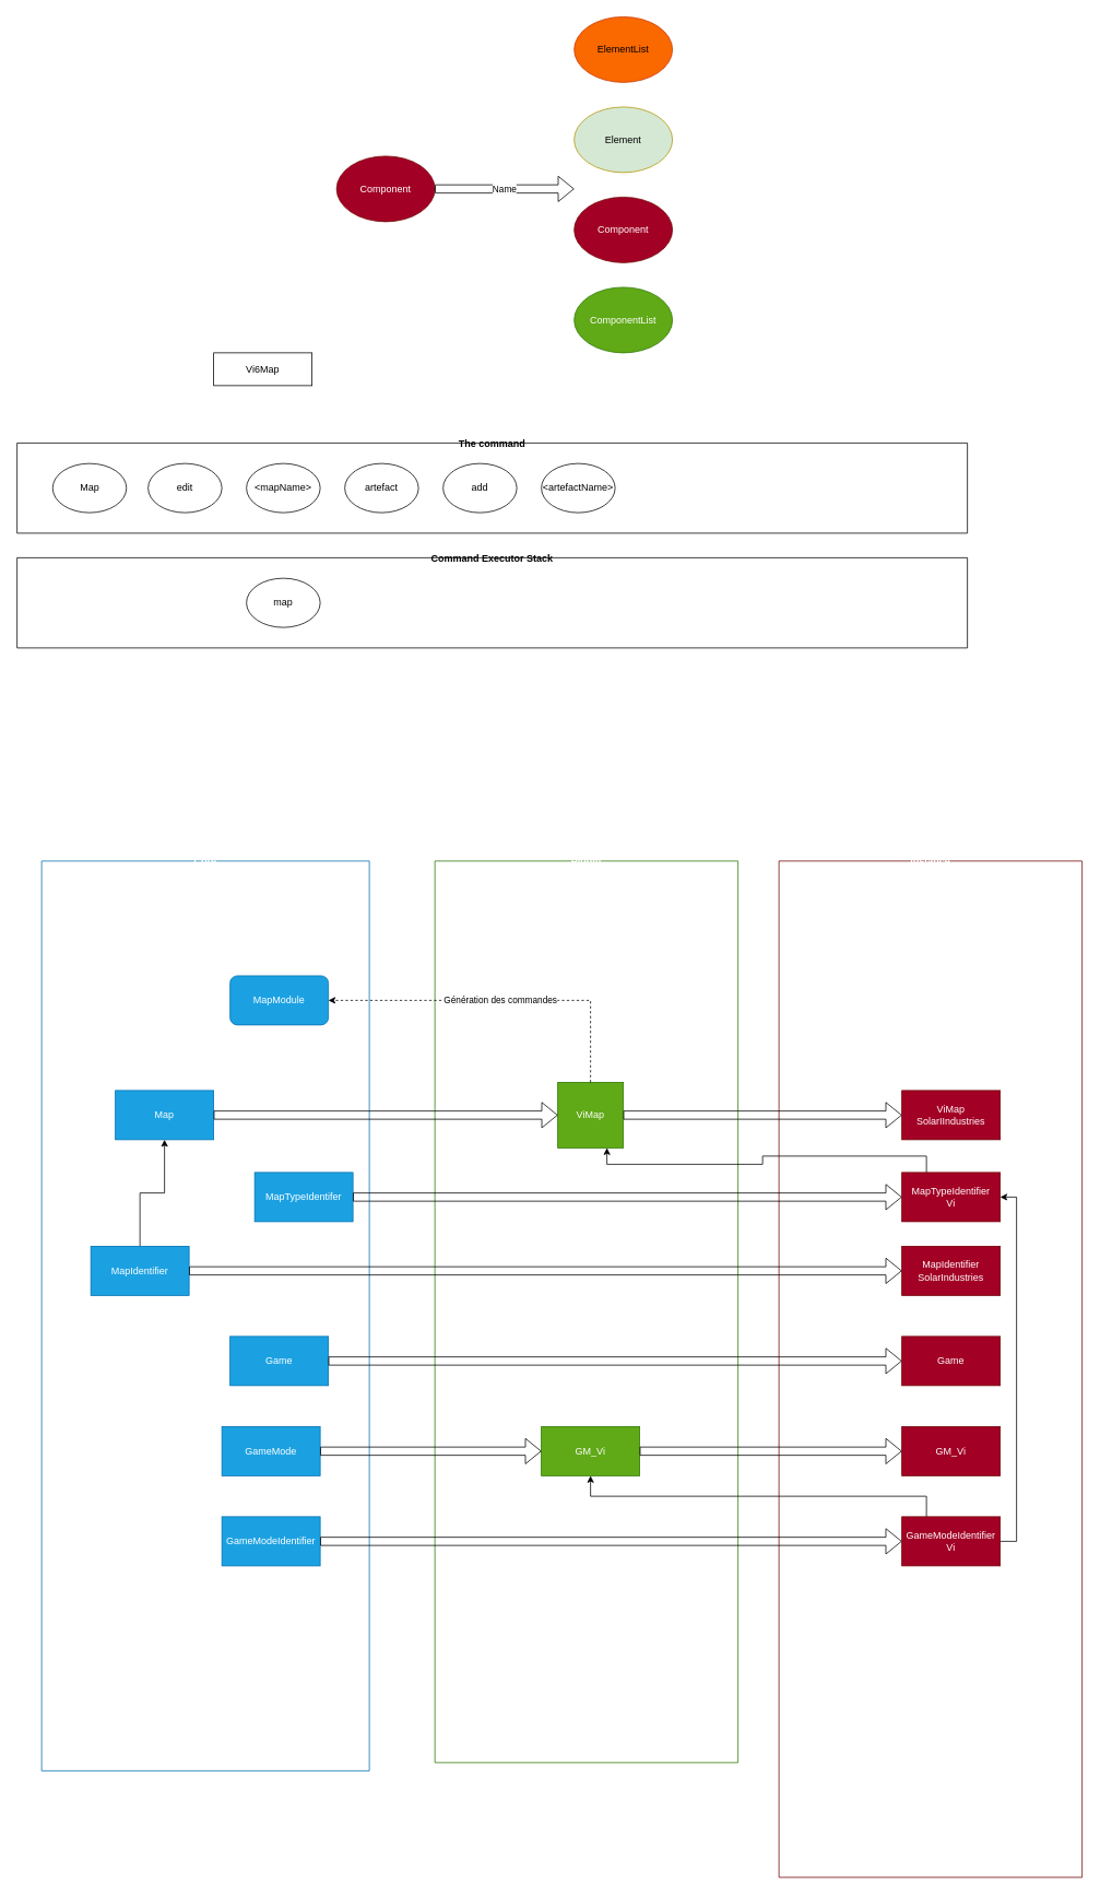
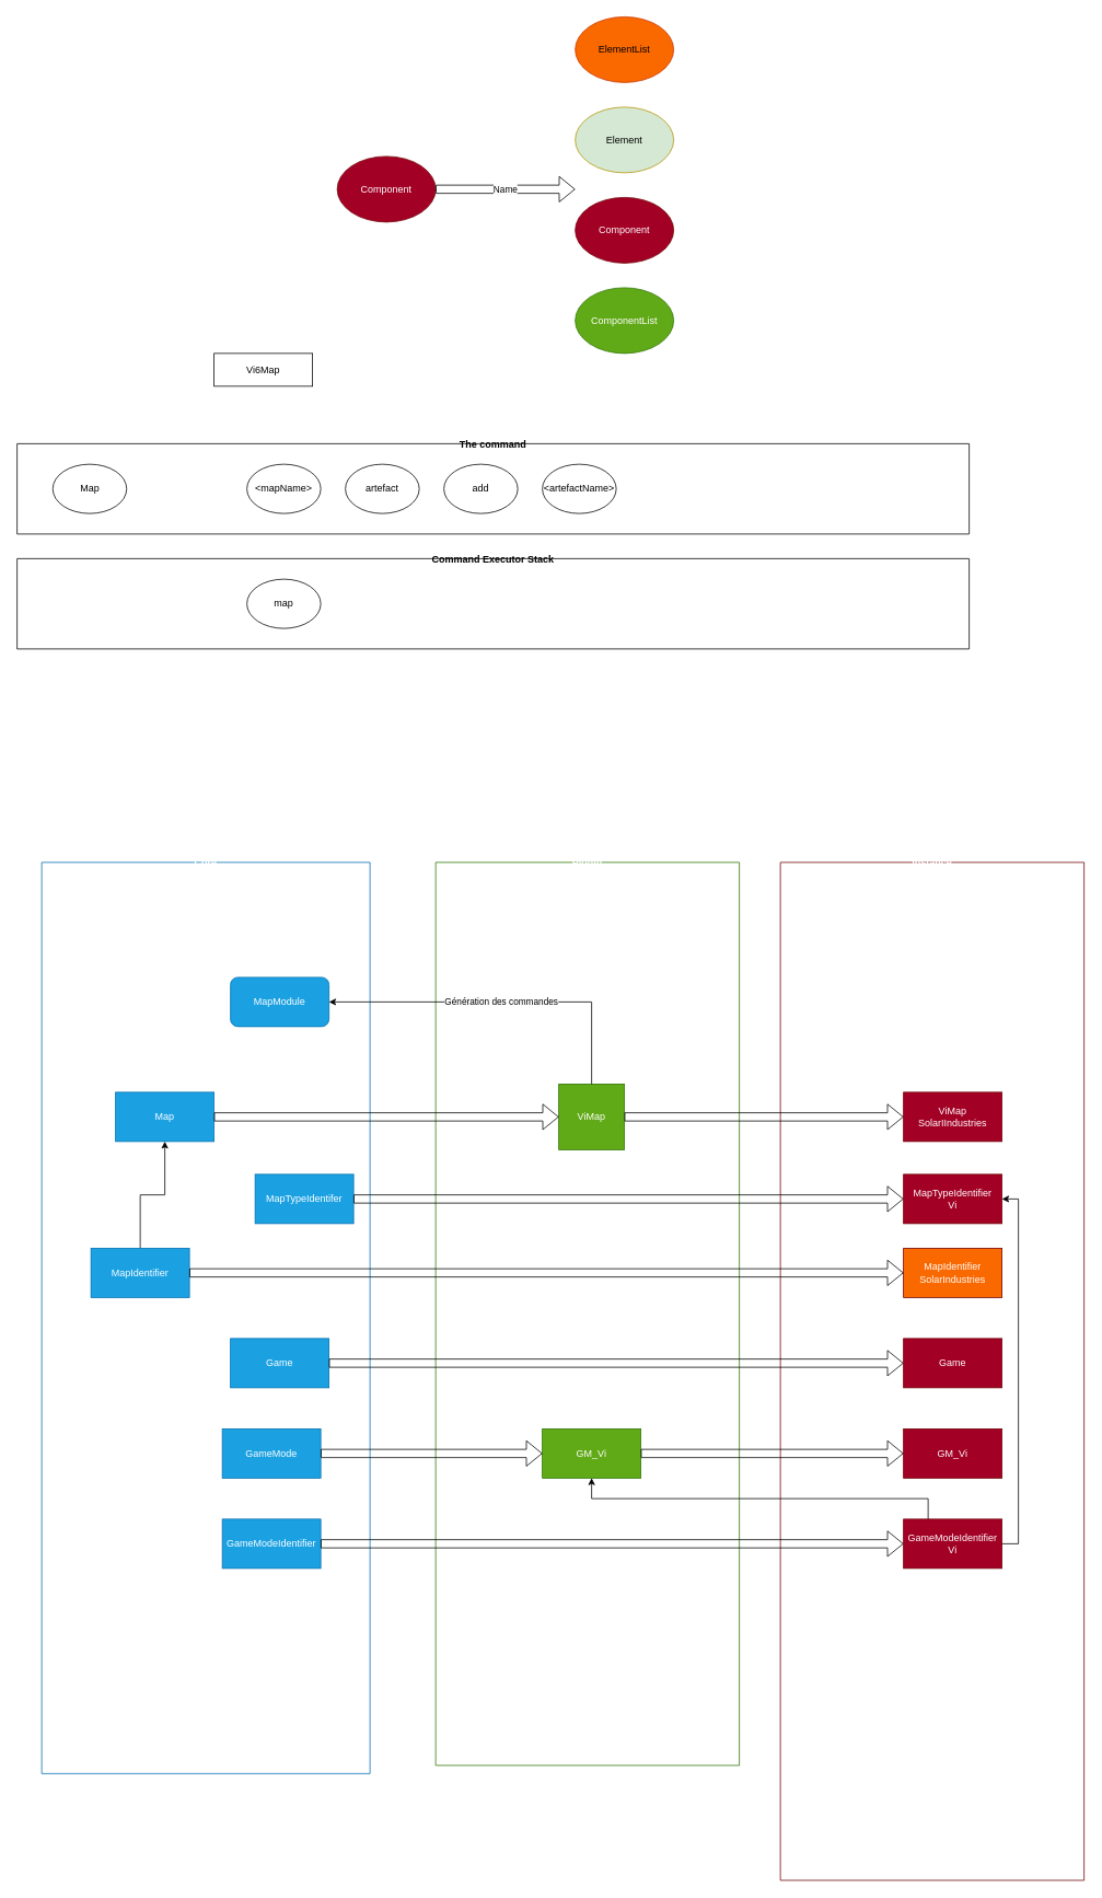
  <mxCell id="0" />
  <mxCell id="1" parent="0" />
  <mxCell id="2" value="Core" style="swimlane;startSize=0;fillColor=#1ba1e2;fontColor=#ffffff;strokeColor=#006EAF;" parent="1" vertex="1"><mxGeometry x="50" y="1050" width="400" height="1110" as="geometry" /></mxCell>
  <mxCell id="3" value="Map" style="rounded=0;whiteSpace=wrap;html=1;fillColor=#1ba1e2;fontColor=#ffffff;strokeColor=#006EAF;" parent="2" vertex="1"><mxGeometry x="90" y="280" width="120" height="60" as="geometry" /></mxCell>
  <mxCell id="4" style="edgeStyle=orthogonalEdgeStyle;rounded=0;orthogonalLoop=1;jettySize=auto;html=1;exitX=0.5;exitY=0;exitDx=0;exitDy=0;entryX=0.5;entryY=1;entryDx=0;entryDy=0;" parent="2" source="5" target="3" edge="1"><mxGeometry relative="1" as="geometry" /></mxCell>
  <mxCell id="5" value="MapIdentifier" style="rounded=0;whiteSpace=wrap;html=1;fillColor=#1ba1e2;fontColor=#ffffff;strokeColor=#006EAF;" parent="2" vertex="1"><mxGeometry x="60" y="470" width="120" height="60" as="geometry" /></mxCell>
  <mxCell id="6" value="MapModule" style="rounded=1;whiteSpace=wrap;html=1;fillColor=#1ba1e2;fontColor=#ffffff;strokeColor=#006EAF;" parent="2" vertex="1"><mxGeometry x="230" y="140" width="120" height="60" as="geometry" /></mxCell>
  <mxCell id="7" value="Game" style="rounded=0;whiteSpace=wrap;html=1;fillColor=#1ba1e2;fontColor=#ffffff;strokeColor=#006EAF;" parent="2" vertex="1"><mxGeometry x="230" y="580" width="120" height="60" as="geometry" /></mxCell>
  <mxCell id="8" value="MapTypeIdentifer" style="rounded=0;whiteSpace=wrap;html=1;fillColor=#1ba1e2;fontColor=#ffffff;strokeColor=#006EAF;" parent="2" vertex="1"><mxGeometry x="260" y="380" width="120" height="60" as="geometry" /></mxCell>
  <mxCell id="9" value="GameMode" style="rounded=0;whiteSpace=wrap;html=1;fillColor=#1ba1e2;fontColor=#ffffff;strokeColor=#006EAF;" parent="2" vertex="1"><mxGeometry x="220" y="690" width="120" height="60" as="geometry" /></mxCell>
  <mxCell id="10" value="GameModeIdentifier" style="rounded=0;whiteSpace=wrap;html=1;fillColor=#1ba1e2;fontColor=#ffffff;strokeColor=#006EAF;" parent="2" vertex="1"><mxGeometry x="220" y="800" width="120" height="60" as="geometry" /></mxCell>
  <mxCell id="11" value="Plugin" style="swimlane;startSize=0;fillColor=#60a917;fontColor=#ffffff;strokeColor=#2D7600;" parent="1" vertex="1"><mxGeometry x="530" y="1050" width="370" height="1100" as="geometry" /></mxCell>
  <mxCell id="12" value="ViMap" style="whiteSpace=wrap;html=1;aspect=fixed;fillColor=#60a917;fontColor=#ffffff;strokeColor=#2D7600;" parent="11" vertex="1"><mxGeometry x="150" y="270" width="80" height="80" as="geometry" /></mxCell>
  <mxCell id="13" value="GM_Vi" style="rounded=0;whiteSpace=wrap;html=1;fillColor=#60a917;fontColor=#ffffff;strokeColor=#2D7600;" parent="11" vertex="1"><mxGeometry x="130" y="690" width="120" height="60" as="geometry" /></mxCell>
  <mxCell id="14" value="Instance" style="swimlane;startSize=0;fillColor=#a20025;fontColor=#ffffff;strokeColor=#6F0000;glass=0;swimlaneFillColor=none;fillStyle=auto;" parent="1" vertex="1"><mxGeometry x="950" y="1050" width="370" height="1240" as="geometry" /></mxCell>
  <mxCell id="15" value="ViMap&lt;br&gt;SolarIIndustries" style="rounded=0;whiteSpace=wrap;html=1;fillColor=#a20025;fontColor=#ffffff;strokeColor=#6F0000;" parent="14" vertex="1"><mxGeometry x="150" y="280" width="120" height="60" as="geometry" /></mxCell>
- <mxCell id="16" value="MapIdentifier&lt;br&gt;SolarIndustries" style="rounded=0;whiteSpace=wrap;html=1;fillColor=#a20025;fontColor=#ffffff;strokeColor=#6F0000;" parent="14" vertex="1"><mxGeometry x="150" y="470" width="120" height="60" as="geometry" /></mxCell>
+ <mxCell id="16" value="MapIdentifier&lt;br&gt;SolarIndustries" style="rounded=0;whiteSpace=wrap;html=1;fillColor=#fa6800;fontColor=#ffffff;strokeColor=#6F0000;" parent="14" vertex="1"><mxGeometry x="150" y="470" width="120" height="60" as="geometry" /></mxCell>
  <mxCell id="17" value="Game" style="rounded=0;whiteSpace=wrap;html=1;fillColor=#a20025;fontColor=#ffffff;strokeColor=#6F0000;" parent="14" vertex="1"><mxGeometry x="150" y="580" width="120" height="60" as="geometry" /></mxCell>
  <mxCell id="18" value="MapTypeIdentifier&lt;br&gt;Vi" style="rounded=0;whiteSpace=wrap;html=1;fillColor=#a20025;fontColor=#ffffff;strokeColor=#6F0000;" parent="14" vertex="1"><mxGeometry x="150" y="380" width="120" height="60" as="geometry" /></mxCell>
  <mxCell id="19" value="GM_Vi" style="rounded=0;whiteSpace=wrap;html=1;fillColor=#a20025;fontColor=#ffffff;strokeColor=#6F0000;" parent="14" vertex="1"><mxGeometry x="150" y="690" width="120" height="60" as="geometry" /></mxCell>
  <mxCell id="20" style="edgeStyle=orthogonalEdgeStyle;rounded=0;orthogonalLoop=1;jettySize=auto;html=1;exitX=1;exitY=0.5;exitDx=0;exitDy=0;entryX=1;entryY=0.5;entryDx=0;entryDy=0;" parent="14" source="21" target="18" edge="1"><mxGeometry relative="1" as="geometry" /></mxCell>
  <mxCell id="21" value="GameModeIdentifier&lt;br&gt;Vi" style="rounded=0;whiteSpace=wrap;html=1;fillColor=#a20025;fontColor=#ffffff;strokeColor=#6F0000;" parent="14" vertex="1"><mxGeometry x="150" y="800" width="120" height="60" as="geometry" /></mxCell>
  <mxCell id="22" value="" style="shape=flexArrow;endArrow=classic;html=1;rounded=0;exitX=1;exitY=0.5;exitDx=0;exitDy=0;entryX=0;entryY=0.5;entryDx=0;entryDy=0;" parent="1" source="3" target="12" edge="1"><mxGeometry width="50" height="50" relative="1" as="geometry"><mxPoint x="710" y="1430" as="sourcePoint" /><mxPoint x="760" y="1380" as="targetPoint" /></mxGeometry></mxCell>
  <mxCell id="23" value="" style="shape=flexArrow;endArrow=classic;html=1;rounded=0;exitX=1;exitY=0.5;exitDx=0;exitDy=0;entryX=0;entryY=0.5;entryDx=0;entryDy=0;" parent="1" source="12" target="15" edge="1"><mxGeometry width="50" height="50" relative="1" as="geometry"><mxPoint x="650" y="1460" as="sourcePoint" /><mxPoint x="700" y="1410" as="targetPoint" /></mxGeometry></mxCell>
  <mxCell id="24" value="" style="shape=flexArrow;endArrow=classic;html=1;rounded=0;exitX=1;exitY=0.5;exitDx=0;exitDy=0;entryX=0;entryY=0.5;entryDx=0;entryDy=0;" parent="1" source="5" target="16" edge="1"><mxGeometry width="50" height="50" relative="1" as="geometry"><mxPoint x="420" y="1370" as="sourcePoint" /><mxPoint x="690" y="1370" as="targetPoint" /></mxGeometry></mxCell>
- <mxCell id="25" value="Génération des commandes" style="edgeStyle=orthogonalEdgeStyle;rounded=0;orthogonalLoop=1;jettySize=auto;html=1;exitX=0.5;exitY=0;exitDx=0;exitDy=0;entryX=1;entryY=0.5;entryDx=0;entryDy=0;dashed=1;" parent="1" source="12" target="6" edge="1"><mxGeometry relative="1" as="geometry" /></mxCell>
+ <mxCell id="25" value="Génération des commandes" style="edgeStyle=orthogonalEdgeStyle;rounded=0;orthogonalLoop=1;jettySize=auto;html=1;exitX=0.5;exitY=0;exitDx=0;exitDy=0;entryX=1;entryY=0.5;entryDx=0;entryDy=0;" parent="1" source="12" target="6" edge="1"><mxGeometry relative="1" as="geometry" /></mxCell>
  <mxCell id="26" value="" style="shape=flexArrow;endArrow=classic;html=1;rounded=0;exitX=1;exitY=0.5;exitDx=0;exitDy=0;entryX=0;entryY=0.5;entryDx=0;entryDy=0;" parent="1" source="8" target="18" edge="1"><mxGeometry width="50" height="50" relative="1" as="geometry"><mxPoint x="650" y="1550" as="sourcePoint" /><mxPoint x="700" y="1500" as="targetPoint" /></mxGeometry></mxCell>
- <mxCell id="27" style="edgeStyle=orthogonalEdgeStyle;rounded=0;orthogonalLoop=1;jettySize=auto;html=1;exitX=0.25;exitY=0;exitDx=0;exitDy=0;entryX=0.75;entryY=1;entryDx=0;entryDy=0;" parent="1" source="18" target="12" edge="1"><mxGeometry relative="1" as="geometry" /></mxCell>
  <mxCell id="28" value="" style="shape=flexArrow;endArrow=classic;html=1;rounded=0;exitX=1;exitY=0.5;exitDx=0;exitDy=0;entryX=0;entryY=0.5;entryDx=0;entryDy=0;" parent="1" source="7" target="17" edge="1"><mxGeometry width="50" height="50" relative="1" as="geometry"><mxPoint x="240" y="1560" as="sourcePoint" /><mxPoint x="1110" y="1560" as="targetPoint" /></mxGeometry></mxCell>
  <mxCell id="29" value="" style="shape=flexArrow;endArrow=classic;html=1;rounded=0;exitX=1;exitY=0.5;exitDx=0;exitDy=0;entryX=0;entryY=0.5;entryDx=0;entryDy=0;" parent="1" source="9" target="13" edge="1"><mxGeometry width="50" height="50" relative="1" as="geometry"><mxPoint x="410" y="1670" as="sourcePoint" /><mxPoint x="1110" y="1670" as="targetPoint" /></mxGeometry></mxCell>
  <mxCell id="30" value="" style="shape=flexArrow;endArrow=classic;html=1;rounded=0;exitX=1;exitY=0.5;exitDx=0;exitDy=0;entryX=0;entryY=0.5;entryDx=0;entryDy=0;" parent="1" source="13" target="19" edge="1"><mxGeometry width="50" height="50" relative="1" as="geometry"><mxPoint x="420" y="1680" as="sourcePoint" /><mxPoint x="1120" y="1680" as="targetPoint" /></mxGeometry></mxCell>
  <mxCell id="31" value="" style="shape=flexArrow;endArrow=classic;html=1;rounded=0;exitX=1;exitY=0.5;exitDx=0;exitDy=0;entryX=0;entryY=0.5;entryDx=0;entryDy=0;" parent="1" source="10" target="21" edge="1"><mxGeometry width="50" height="50" relative="1" as="geometry"><mxPoint x="430" y="1690" as="sourcePoint" /><mxPoint x="1130" y="1690" as="targetPoint" /></mxGeometry></mxCell>
  <mxCell id="32" style="edgeStyle=orthogonalEdgeStyle;rounded=0;orthogonalLoop=1;jettySize=auto;html=1;exitX=0.25;exitY=0;exitDx=0;exitDy=0;entryX=0.5;entryY=1;entryDx=0;entryDy=0;" parent="1" source="21" target="13" edge="1"><mxGeometry relative="1" as="geometry" /></mxCell>
  <mxCell id="33" value="Vi6Map" style="rounded=0;whiteSpace=wrap;html=1;" vertex="1" parent="1"><mxGeometry x="260" y="430" width="120" height="40" as="geometry" /></mxCell>
  <mxCell id="34" value="The command" style="swimlane;startSize=0;" vertex="1" parent="1"><mxGeometry x="20" y="540" width="1160" height="110" as="geometry" /></mxCell>
  <mxCell id="35" value="Map" style="ellipse;whiteSpace=wrap;html=1;" vertex="1" parent="34"><mxGeometry x="43.5" y="25" width="90" height="60" as="geometry" /></mxCell>
- <mxCell id="36" value="edit" style="ellipse;whiteSpace=wrap;html=1;" vertex="1" parent="34"><mxGeometry x="160" y="25" width="90" height="60" as="geometry" /></mxCell>
  <mxCell id="37" value="&amp;lt;mapName&amp;gt;" style="ellipse;whiteSpace=wrap;html=1;" vertex="1" parent="34"><mxGeometry x="280" y="25" width="90" height="60" as="geometry" /></mxCell>
  <mxCell id="38" value="artefact" style="ellipse;whiteSpace=wrap;html=1;" vertex="1" parent="34"><mxGeometry x="400" y="25" width="90" height="60" as="geometry" /></mxCell>
  <mxCell id="39" value="add" style="ellipse;whiteSpace=wrap;html=1;" vertex="1" parent="34"><mxGeometry x="520" y="25" width="90" height="60" as="geometry" /></mxCell>
  <mxCell id="40" value="&amp;lt;artefactName&amp;gt;" style="ellipse;whiteSpace=wrap;html=1;" vertex="1" parent="34"><mxGeometry x="640" y="25" width="90" height="60" as="geometry" /></mxCell>
  <mxCell id="41" value="Command Executor Stack" style="swimlane;startSize=0;" vertex="1" parent="1"><mxGeometry x="20" y="680" width="1160" height="110" as="geometry" /></mxCell>
  <mxCell id="42" value="map" style="ellipse;whiteSpace=wrap;html=1;" vertex="1" parent="41"><mxGeometry x="280" y="25" width="90" height="60" as="geometry" /></mxCell>
  <mxCell id="43" value="Component" style="ellipse;whiteSpace=wrap;html=1;fillColor=#a20025;fontColor=#ffffff;strokeColor=#6F0000;" vertex="1" parent="1"><mxGeometry x="410" y="190" width="120" height="80" as="geometry" /></mxCell>
  <mxCell id="44" value="Component" style="ellipse;whiteSpace=wrap;html=1;fillColor=#a20025;fontColor=#ffffff;strokeColor=#6F0000;" vertex="1" parent="1"><mxGeometry x="700" y="240" width="120" height="80" as="geometry" /></mxCell>
  <mxCell id="45" value="Element" style="ellipse;whiteSpace=wrap;html=1;fillColor=#d5e8d4;fontColor=#000000;strokeColor=#B09500;" vertex="1" parent="1"><mxGeometry x="700" y="130" width="120" height="80" as="geometry" /></mxCell>
  <mxCell id="46" value="ComponentList" style="ellipse;whiteSpace=wrap;html=1;fillColor=#60a917;fontColor=#ffffff;strokeColor=#2D7600;" vertex="1" parent="1"><mxGeometry x="700" y="350" width="120" height="80" as="geometry" /></mxCell>
  <mxCell id="47" value="ElementList" style="ellipse;whiteSpace=wrap;html=1;fillColor=#fa6800;fontColor=#000000;strokeColor=#C73500;" vertex="1" parent="1"><mxGeometry x="700" y="20" width="120" height="80" as="geometry" /></mxCell>
  <mxCell id="48" value="Name" style="shape=flexArrow;endArrow=classic;html=1;rounded=0;exitX=1;exitY=0.5;exitDx=0;exitDy=0;" edge="1" parent="1" source="43"><mxGeometry width="50" height="50" relative="1" as="geometry"><mxPoint x="590" y="310" as="sourcePoint" /><mxPoint x="700" y="230" as="targetPoint" /></mxGeometry></mxCell>
